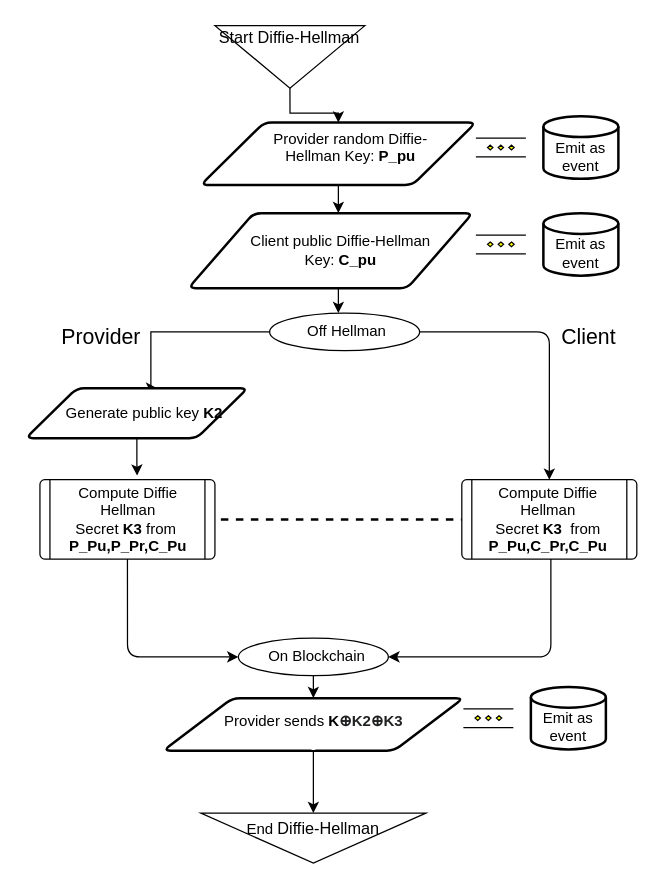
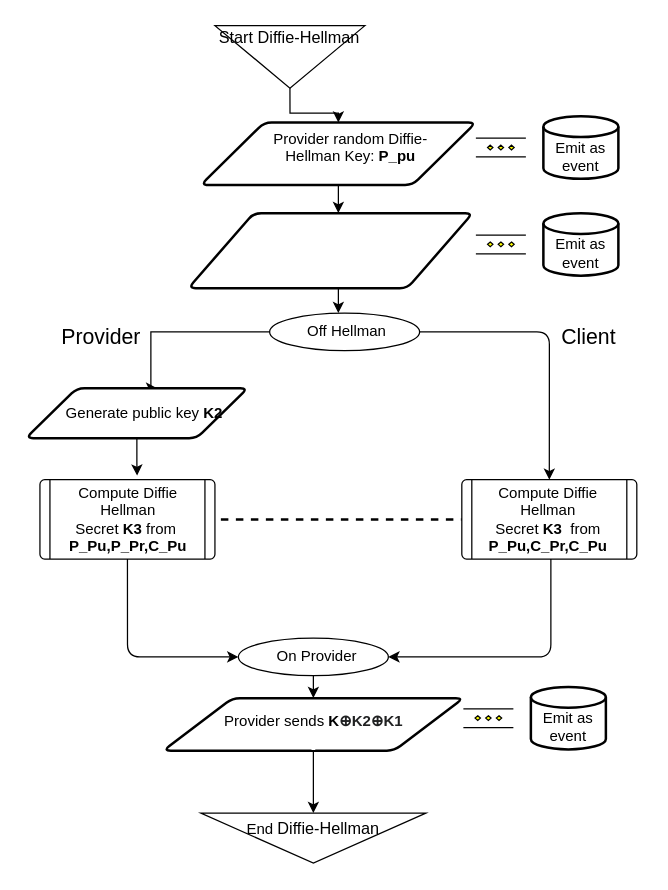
  <mxCell id="0" />
  <mxCell id="1" parent="0" />
  <mxCell id="2" style="edgeStyle=orthogonalEdgeStyle;rounded=0;orthogonalLoop=1;jettySize=auto;html=1;exitX=1;exitY=0.5;exitDx=0;exitDy=0;" parent="1" source="3" target="5" edge="1"><mxGeometry relative="1" as="geometry" /></mxCell>
  <mxCell id="3" value="&lt;div style=&quot;font-size: 13px&quot;&gt;&lt;font style=&quot;font-size: 13px&quot;&gt;Start Diffie-Hellman&lt;/font&gt;&lt;/div&gt;&lt;div style=&quot;font-size: 13px&quot;&gt;&lt;font style=&quot;font-size: 13px&quot;&gt;&lt;br&gt;&lt;/font&gt;&lt;/div&gt;&lt;div style=&quot;font-size: 13px&quot;&gt;&lt;font style=&quot;font-size: 13px&quot;&gt;&amp;nbsp;&lt;/font&gt;&lt;/div&gt;" style="triangle;whiteSpace=wrap;html=1;direction=south;align=center;" parent="1" vertex="1"><mxGeometry x="171.25" y="20" width="120" height="50" as="geometry" /></mxCell>
  <mxCell id="4" value="" style="group" parent="1" vertex="1" connectable="0"><mxGeometry x="160" y="97.5" width="220" height="50" as="geometry" /></mxCell>
  <mxCell id="5" value="" style="shape=parallelogram;html=1;strokeWidth=2;perimeter=parallelogramPerimeter;whiteSpace=wrap;rounded=1;arcSize=12;size=0.23;" parent="4" vertex="1"><mxGeometry width="220" height="50" as="geometry" /></mxCell>
  <mxCell id="6" value="&lt;div&gt;Provider random Diffie-Hellman Key: &lt;b&gt;P_pu&lt;/b&gt;&lt;/div&gt;&lt;div&gt;&lt;br&gt;&lt;/div&gt;" style="text;html=1;strokeColor=none;fillColor=none;align=center;verticalAlign=middle;whiteSpace=wrap;rounded=0;" parent="4" vertex="1"><mxGeometry x="40" y="10" width="160" height="35" as="geometry" /></mxCell>
  <mxCell id="7" value="" style="group" parent="1" vertex="1" connectable="0"><mxGeometry x="150" y="170" width="227.5" height="60" as="geometry" /></mxCell>
  <mxCell id="8" value="" style="shape=parallelogram;html=1;strokeWidth=2;perimeter=parallelogramPerimeter;whiteSpace=wrap;rounded=1;arcSize=12;size=0.23;" parent="7" vertex="1"><mxGeometry width="227.5" height="60" as="geometry" /></mxCell>
- <mxCell id="9" value="&lt;div&gt;Client public Diffie-Hellman Key: &lt;b&gt;C_pu&lt;/b&gt;&lt;br&gt;&lt;/div&gt;" style="text;html=1;strokeColor=none;fillColor=none;align=center;verticalAlign=middle;whiteSpace=wrap;rounded=0;" parent="7" vertex="1"><mxGeometry x="40" y="20" width="163.55" height="20" as="geometry" /></mxCell>
  <mxCell id="10" value="" style="verticalLabelPosition=bottom;verticalAlign=top;html=1;shape=mxgraph.flowchart.parallel_mode;pointerEvents=1" parent="1" vertex="1"><mxGeometry x="380" y="187.5" width="40" height="15" as="geometry" /></mxCell>
  <mxCell id="11" style="edgeStyle=orthogonalEdgeStyle;rounded=0;orthogonalLoop=1;jettySize=auto;html=1;" parent="1" source="5" edge="1"><mxGeometry relative="1" as="geometry"><mxPoint x="270" y="170" as="targetPoint" /></mxGeometry></mxCell>
  <mxCell id="12" value="" style="verticalLabelPosition=bottom;verticalAlign=top;html=1;shape=mxgraph.flowchart.parallel_mode;pointerEvents=1" parent="1" vertex="1"><mxGeometry x="380" y="110" width="40" height="15" as="geometry" /></mxCell>
  <mxCell id="13" value="&lt;br&gt;Emit as event" style="strokeWidth=2;html=1;shape=mxgraph.flowchart.database;whiteSpace=wrap;" parent="1" vertex="1"><mxGeometry x="434" y="92.5" width="60" height="50" as="geometry" /></mxCell>
  <mxCell id="14" value="&lt;br&gt;Emit as event" style="strokeWidth=2;html=1;shape=mxgraph.flowchart.database;whiteSpace=wrap;" parent="1" vertex="1"><mxGeometry x="434" y="170" width="60" height="50" as="geometry" /></mxCell>
  <mxCell id="15" style="edgeStyle=orthogonalEdgeStyle;rounded=0;orthogonalLoop=1;jettySize=auto;html=1;exitX=0.5;exitY=1;exitDx=0;exitDy=0;" parent="1" source="8" edge="1"><mxGeometry relative="1" as="geometry"><mxPoint x="270" y="250" as="targetPoint" /></mxGeometry></mxCell>
  <mxCell id="16" style="edgeStyle=orthogonalEdgeStyle;rounded=0;orthogonalLoop=1;jettySize=auto;html=1;exitX=0;exitY=0.5;exitDx=0;exitDy=0;exitPerimeter=0;entryX=0.592;entryY=0;entryDx=0;entryDy=0;entryPerimeter=0;" parent="1" source="18" target="29" edge="1"><mxGeometry relative="1" as="geometry"><Array as="points"><mxPoint x="120" y="265" /><mxPoint x="120" y="310" /></Array></mxGeometry></mxCell>
  <mxCell id="17" style="edgeStyle=orthogonalEdgeStyle;rounded=1;jumpStyle=none;orthogonalLoop=1;jettySize=auto;html=1;exitX=1;exitY=0.5;exitDx=0;exitDy=0;exitPerimeter=0;entryX=0.5;entryY=0;entryDx=0;entryDy=0;strokeWidth=1;" parent="1" source="18" target="39" edge="1"><mxGeometry relative="1" as="geometry" /></mxCell>
  <mxCell id="18" value="" style="verticalLabelPosition=bottom;verticalAlign=top;html=1;shape=mxgraph.flowchart.on-page_reference;" parent="1" vertex="1"><mxGeometry x="215" y="250" width="120" height="30" as="geometry" /></mxCell>
  <mxCell id="19" value="Off Hellman" style="text;html=1;strokeColor=none;fillColor=none;align=center;verticalAlign=middle;whiteSpace=wrap;rounded=0;" parent="1" vertex="1"><mxGeometry x="231.75" y="255" width="90" height="20" as="geometry" /></mxCell>
  <mxCell id="20" style="edgeStyle=orthogonalEdgeStyle;rounded=0;orthogonalLoop=1;jettySize=auto;html=1;entryX=0.5;entryY=0;entryDx=0;entryDy=0;" parent="1" target="21" edge="1"><mxGeometry relative="1" as="geometry"><mxPoint x="250" y="540" as="sourcePoint" /></mxGeometry></mxCell>
  <mxCell id="21" value="" style="shape=parallelogram;html=1;strokeWidth=2;perimeter=parallelogramPerimeter;whiteSpace=wrap;rounded=1;arcSize=12;size=0.23;" parent="1" vertex="1"><mxGeometry x="130" y="558" width="240" height="42" as="geometry" /></mxCell>
  <mxCell id="22" style="edgeStyle=orthogonalEdgeStyle;rounded=1;jumpStyle=none;orthogonalLoop=1;jettySize=auto;html=1;entryX=0;entryY=0.5;entryDx=0;entryDy=0;strokeWidth=1;" parent="1" source="23" target="35" edge="1"><mxGeometry relative="1" as="geometry" /></mxCell>
- <mxCell id="23" value="Provider sends &lt;b&gt;K&lt;span style=&quot;color: rgb(32 , 33 , 34) ; font-family: sans-serif ; background-color: rgb(255 , 255 , 255)&quot;&gt;&lt;font style=&quot;font-size: 12px&quot;&gt;⊕K2&lt;/font&gt;&lt;/span&gt;&lt;span style=&quot;color: rgb(32 , 33 , 34) ; font-family: sans-serif ; background-color: rgb(255 , 255 , 255)&quot;&gt;⊕K3&lt;/span&gt;&lt;/b&gt;&lt;span style=&quot;color: rgb(32 , 33 , 34) ; font-family: sans-serif ; background-color: rgb(255 , 255 , 255)&quot;&gt;&lt;font style=&quot;font-size: 12px&quot;&gt;&lt;br&gt;&lt;/font&gt;&lt;font style=&quot;font-size: 14px&quot;&gt;&amp;nbsp;&lt;/font&gt;&lt;/span&gt;" style="text;html=1;strokeColor=none;fillColor=none;align=center;verticalAlign=middle;whiteSpace=wrap;rounded=0;" parent="1" vertex="1"><mxGeometry x="147.5" y="580" width="205" height="10" as="geometry" /></mxCell>
+ <mxCell id="23" value="Provider sends &lt;b&gt;K&lt;span style=&quot;color: rgb(32 , 33 , 34) ; font-family: sans-serif ; background-color: rgb(255 , 255 , 255)&quot;&gt;&lt;font style=&quot;font-size: 12px&quot;&gt;⊕K2&lt;/font&gt;&lt;/span&gt;&lt;span style=&quot;color: rgb(32 , 33 , 34) ; font-family: sans-serif ; background-color: rgb(255 , 255 , 255)&quot;&gt;⊕K1&lt;/span&gt;&lt;/b&gt;&lt;span style=&quot;color: rgb(32 , 33 , 34) ; font-family: sans-serif ; background-color: rgb(255 , 255 , 255)&quot;&gt;&lt;font style=&quot;font-size: 12px&quot;&gt;&lt;br&gt;&lt;/font&gt;&lt;font style=&quot;font-size: 14px&quot;&gt;&amp;nbsp;&lt;/font&gt;&lt;/span&gt;" style="text;html=1;strokeColor=none;fillColor=none;align=center;verticalAlign=middle;whiteSpace=wrap;rounded=0;" parent="1" vertex="1"><mxGeometry x="147.5" y="580" width="205" height="10" as="geometry" /></mxCell>
  <mxCell id="24" value="" style="verticalLabelPosition=bottom;verticalAlign=top;html=1;shape=mxgraph.flowchart.parallel_mode;pointerEvents=1" parent="1" vertex="1"><mxGeometry x="370" y="566.5" width="40" height="15" as="geometry" /></mxCell>
  <mxCell id="25" value="&lt;br&gt;Emit as event" style="strokeWidth=2;html=1;shape=mxgraph.flowchart.database;whiteSpace=wrap;" parent="1" vertex="1"><mxGeometry x="424" y="549" width="60" height="50" as="geometry" /></mxCell>
  <mxCell id="26" value="" style="verticalLabelPosition=bottom;verticalAlign=top;html=1;shape=mxgraph.flowchart.on-page_reference;" parent="1" vertex="1"><mxGeometry x="190" y="510" width="120" height="30" as="geometry" /></mxCell>
- <mxCell id="27" value="On Blockchain" style="text;html=1;strokeColor=none;fillColor=none;align=center;verticalAlign=middle;whiteSpace=wrap;rounded=0;" parent="1" vertex="1"><mxGeometry x="198.25" y="515" width="110" height="20" as="geometry" /></mxCell>
+ <mxCell id="27" value="On Provider" style="text;html=1;strokeColor=none;fillColor=none;align=center;verticalAlign=middle;whiteSpace=wrap;rounded=0;" parent="1" vertex="1"><mxGeometry x="198.25" y="515" width="110" height="20" as="geometry" /></mxCell>
  <mxCell id="28" value="" style="group" parent="1" vertex="1" connectable="0"><mxGeometry x="20" y="310" width="177.5" height="40" as="geometry" /></mxCell>
  <mxCell id="29" value="" style="shape=parallelogram;html=1;strokeWidth=2;perimeter=parallelogramPerimeter;whiteSpace=wrap;rounded=1;arcSize=12;size=0.23;" parent="28" vertex="1"><mxGeometry width="177.5" height="40" as="geometry" /></mxCell>
  <mxCell id="30" value="&lt;div&gt;Generate public key &lt;b&gt;K2&lt;/b&gt;&lt;/div&gt;" style="text;html=1;strokeColor=none;fillColor=none;align=center;verticalAlign=middle;whiteSpace=wrap;rounded=0;" parent="28" vertex="1"><mxGeometry x="31.209" y="13.333" width="127.605" height="13.333" as="geometry" /></mxCell>
  <mxCell id="31" value="" style="endArrow=none;dashed=1;html=1;fontStyle=0;strokeWidth=2;rounded=1;jumpStyle=none;entryX=0;entryY=0.5;entryDx=0;entryDy=0;" parent="1" target="39" edge="1"><mxGeometry width="50" height="50" relative="1" as="geometry"><mxPoint x="176" y="415" as="sourcePoint" /><mxPoint x="360" y="415" as="targetPoint" /></mxGeometry></mxCell>
  <mxCell id="32" style="edgeStyle=orthogonalEdgeStyle;rounded=1;jumpStyle=none;orthogonalLoop=1;jettySize=auto;html=1;entryX=1;entryY=0.5;entryDx=0;entryDy=0;entryPerimeter=0;strokeWidth=1;" parent="1" target="26" edge="1"><mxGeometry relative="1" as="geometry"><mxPoint x="440" y="440" as="sourcePoint" /><Array as="points"><mxPoint x="440" y="525" /></Array></mxGeometry></mxCell>
  <mxCell id="33" value="&lt;font style=&quot;font-size: 17px&quot;&gt;Provider&lt;/font&gt;" style="text;html=1;align=center;verticalAlign=middle;resizable=0;points=[];autosize=1;rotation=0;" parent="1" vertex="1"><mxGeometry x="40" y="260" width="80" height="20" as="geometry" /></mxCell>
  <mxCell id="34" value="&lt;font style=&quot;font-size: 17px&quot;&gt;Client&lt;/font&gt;" style="text;html=1;align=center;verticalAlign=middle;resizable=0;points=[];autosize=1;rotation=0;" parent="1" vertex="1"><mxGeometry x="440" y="260" width="60" height="20" as="geometry" /></mxCell>
  <mxCell id="35" value="End&amp;nbsp;&lt;span style=&quot;color: rgba(0 , 0 , 0 , 0) ; font-family: monospace ; font-size: 0px&quot;&gt;%3CmxGraphModel%3E%3Croot%3E%3CmxCell%20id%3D%220%22%2F%3E%3CmxCell%20id%3D%221%22%20parent%3D%220%22%2F%3E%3CmxCell%20id%3D%222%22%20value%3D%22%22%20style%3D%22triangle%3BwhiteSpace%3Dwrap%3Bhtml%3D1%3Bdirection%3Dsouth%3B%22%20vertex%3D%221%22%20parent%3D%221%22%3E%3CmxGeometry%20x%3D%22220%22%20y%3D%22540%22%20width%3D%22110%22%20height%3D%2240%22%20as%3D%22geometry%22%2F%3E%3C%2FmxCell%3E%3C%2Froot%3E%3C%2FmxGraphModel%3E&lt;/span&gt;&lt;span style=&quot;font-size: 13px&quot;&gt;Diffie-Hellman&lt;br&gt;&lt;br&gt;&lt;/span&gt;" style="triangle;whiteSpace=wrap;html=1;direction=south;" parent="1" vertex="1"><mxGeometry x="160" y="650" width="180" height="40" as="geometry" /></mxCell>
  <mxCell id="36" style="edgeStyle=orthogonalEdgeStyle;rounded=1;jumpStyle=none;orthogonalLoop=1;jettySize=auto;html=1;exitX=0.5;exitY=1;exitDx=0;exitDy=0;entryX=0;entryY=0.5;entryDx=0;entryDy=0;entryPerimeter=0;strokeWidth=1;" parent="1" source="37" target="26" edge="1"><mxGeometry relative="1" as="geometry" /></mxCell>
  <mxCell id="37" value="" style="verticalLabelPosition=bottom;verticalAlign=top;html=1;shape=process;whiteSpace=wrap;rounded=1;size=0.059;arcSize=6;" parent="1" vertex="1"><mxGeometry x="31.25" y="383.25" width="140" height="63.5" as="geometry" /></mxCell>
  <mxCell id="38" value="&lt;span style=&quot;font-family: &amp;#34;helvetica&amp;#34;&quot;&gt;Compute Diffie Hellman Secret&amp;nbsp;&lt;/span&gt;&lt;b style=&quot;font-family: &amp;#34;helvetica&amp;#34;&quot;&gt;K3&amp;nbsp;&lt;/b&gt;&lt;span style=&quot;font-family: &amp;#34;helvetica&amp;#34;&quot;&gt;from&amp;nbsp;&lt;br&gt;&lt;/span&gt;&lt;b style=&quot;font-family: &amp;#34;helvetica&amp;#34;&quot;&gt;P_Pu,P_Pr,C_Pu&lt;/b&gt;" style="text;html=1;strokeColor=none;fillColor=none;align=center;verticalAlign=middle;whiteSpace=wrap;rounded=0;" parent="1" vertex="1"><mxGeometry x="49.5" y="405" width="103.5" height="20" as="geometry" /></mxCell>
  <mxCell id="39" value="" style="verticalLabelPosition=bottom;verticalAlign=top;html=1;shape=process;whiteSpace=wrap;rounded=1;size=0.059;arcSize=6;" parent="1" vertex="1"><mxGeometry x="368.75" y="383.25" width="140" height="63.5" as="geometry" /></mxCell>
  <mxCell id="40" value="" style="group" parent="1" vertex="1" connectable="0"><mxGeometry x="353.55" y="395" width="158.25" height="40" as="geometry" /></mxCell>
  <mxCell id="41" value="&lt;div&gt;Compute Diffie Hellman Secret&amp;nbsp;&lt;b&gt;K3&amp;nbsp;&lt;/b&gt;&lt;span&gt;&amp;nbsp;from &lt;/span&gt;&lt;b&gt;P_Pu,C_Pr,C_Pu&lt;/b&gt;&lt;/div&gt;" style="text;html=1;strokeColor=none;fillColor=none;align=center;verticalAlign=middle;whiteSpace=wrap;rounded=0;" parent="40" vertex="1"><mxGeometry x="27.824" y="13.333" width="113.766" height="13.333" as="geometry" /></mxCell>
  <mxCell id="42" value="" style="edgeStyle=orthogonalEdgeStyle;rounded=1;jumpStyle=none;orthogonalLoop=1;jettySize=auto;html=1;strokeWidth=1;" parent="1" source="29" edge="1"><mxGeometry relative="1" as="geometry"><mxPoint x="109" y="380" as="targetPoint" /></mxGeometry></mxCell>
